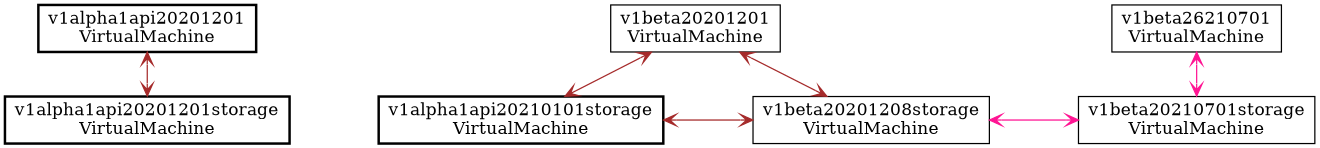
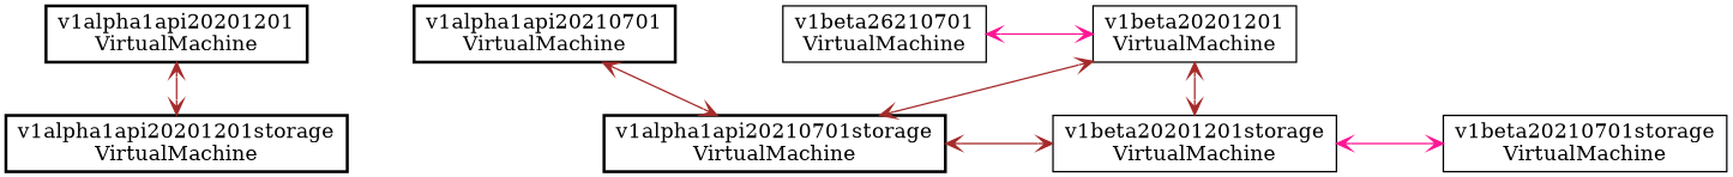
  graph {
    nodesep=1
    node [penwidth=2 shape=rect]
    edge [arrowhead=vee arrowtail=vee color=brown dir=both]
    n1 [label="v1alpha1api20201201\nVirtualMachine"]
+   n2 [label="v1alpha1api20210701\nVirtualMachine"]
    n3 [label="v1beta20201201\nVirtualMachine" penwidth=1]
    n4 [label="v1beta26210701\nVirtualMachine" penwidth=1]
-   n5 [label="v1beta20201208storage\nVirtualMachine" penwidth=1]
+   n5 [label="v1beta20201201storage\nVirtualMachine" penwidth=1]
    n6 [label="v1beta20210701storage\nVirtualMachine" penwidth=1]
    n7 [label="v1alpha1api20201201storage\nVirtualMachine"]
-   n8 [label="v1alpha1api20210101storage\nVirtualMachine"]
+   n8 [label="v1alpha1api20210701storage\nVirtualMachine"]
    subgraph sub_1 {
      rank=same
      n1
+     n2
      n3
      n4
    }
    subgraph sub_2 {
      rank=same
      n5
      n6
      n7
      n8
    }
    n1 -- n7
+   n2 -- n8
    n3 -- n5
    n3 -- n8
-   n4 -- n6 [color=deeppink]
+   n4 -- n3 [color=deeppink]
    n5 -- n6 [color=deeppink]
    n8 -- n5
  }
